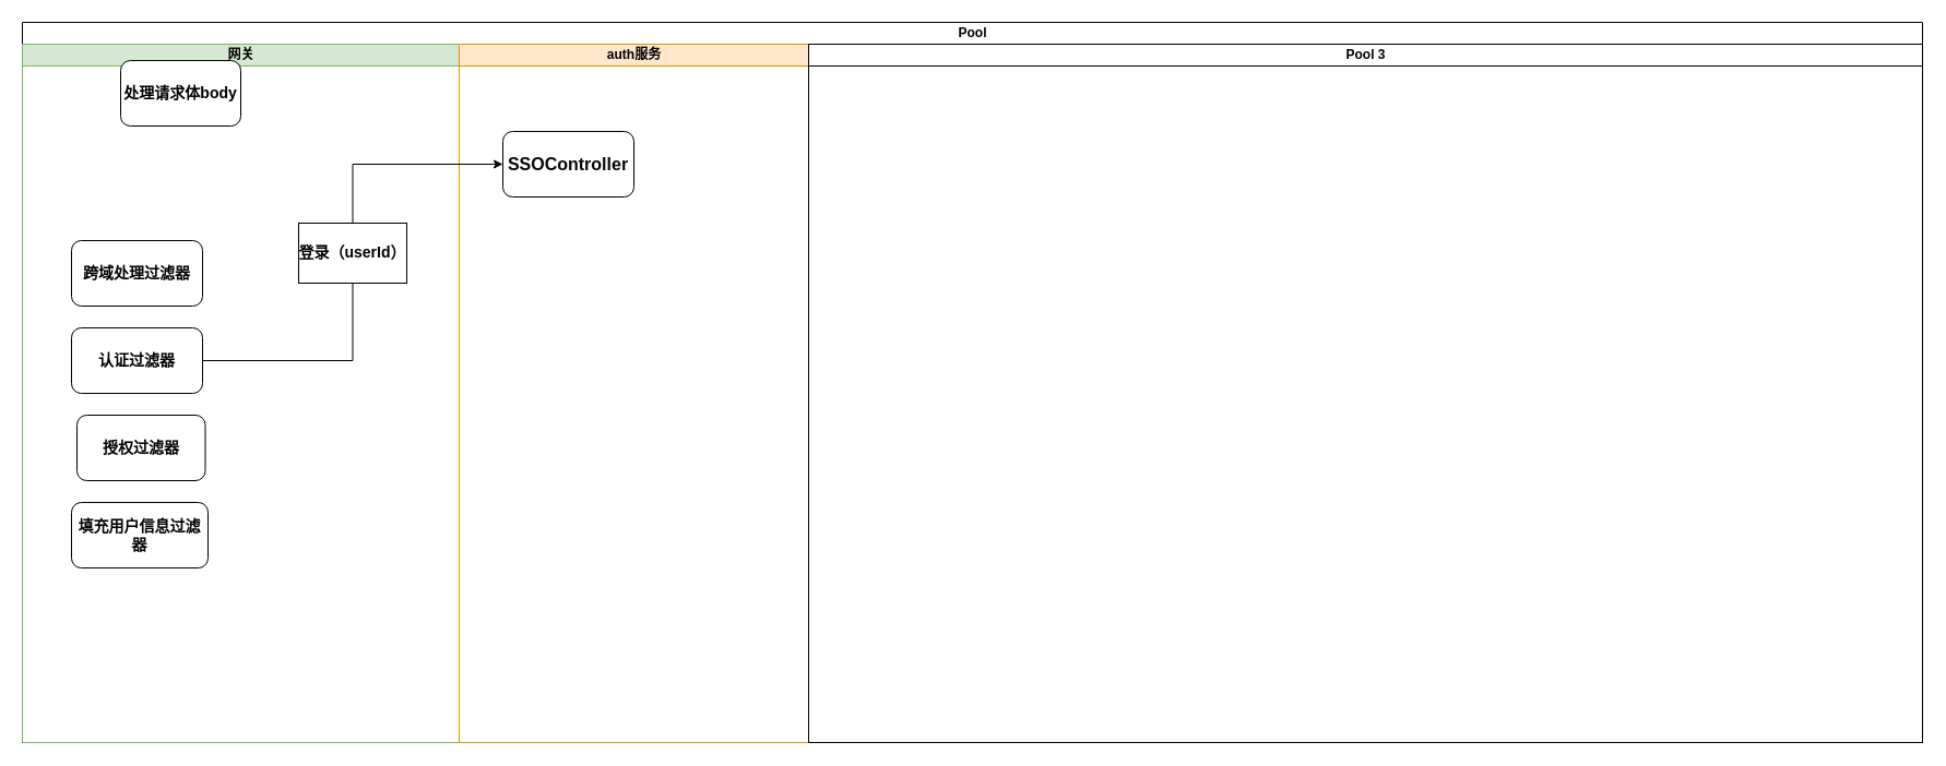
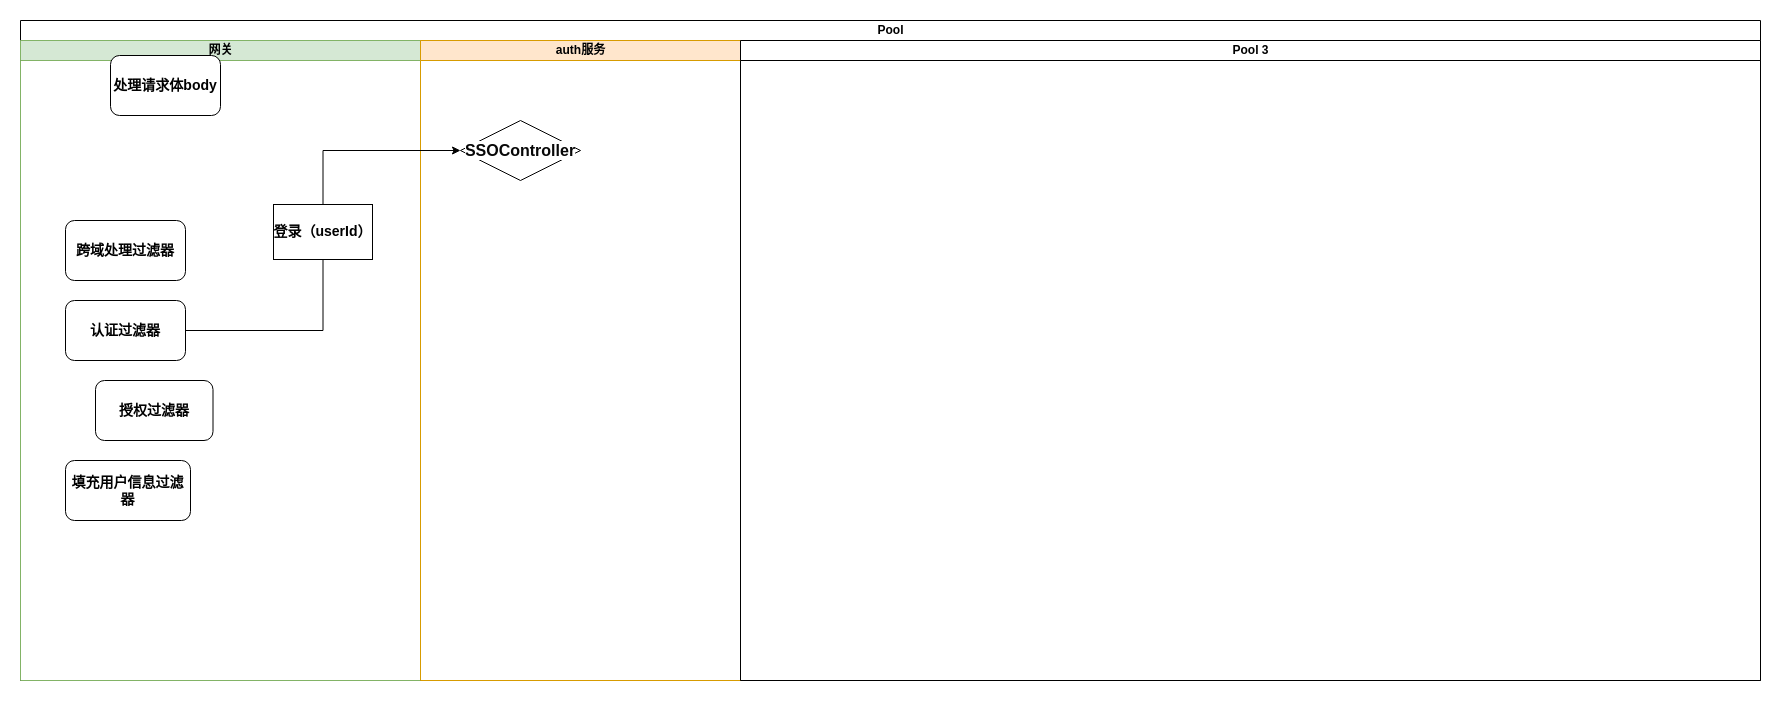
  <mxCell id="0" />
  <mxCell id="1" parent="0" />
  <mxCell id="2" value="Pool" style="swimlane;childLayout=stackLayout;resizeParent=1;resizeParentMax=0;startSize=20;html=1;" vertex="1" parent="1"><mxGeometry x="20" y="20" width="1740" height="660" as="geometry" /></mxCell>
  <mxCell id="3" value="网关" style="swimlane;startSize=20;html=1;fillColor=#d5e8d4;strokeColor=#82b366;" vertex="1" parent="2"><mxGeometry y="20" width="400" height="640" as="geometry" /></mxCell>
  <mxCell id="4" value="&lt;h3&gt;处理请求体body&lt;/h3&gt;" style="rounded=1;whiteSpace=wrap;html=1;" vertex="1" parent="3"><mxGeometry x="90" y="15" width="110" height="60" as="geometry" /></mxCell>
  <mxCell id="5" value="&lt;h3&gt;填充用户信息过滤器&lt;/h3&gt;" style="rounded=1;whiteSpace=wrap;html=1;" vertex="1" parent="3"><mxGeometry x="45" y="420" width="125" height="60" as="geometry" /></mxCell>
  <mxCell id="6" value="&lt;h3&gt;认证过滤器&lt;/h3&gt;" style="rounded=1;whiteSpace=wrap;html=1;" vertex="1" parent="3"><mxGeometry x="45" y="260" width="120" height="60" as="geometry" /></mxCell>
- <mxCell id="7" value="&lt;h3&gt;授权过滤器&lt;/h3&gt;" style="rounded=1;whiteSpace=wrap;html=1;" vertex="1" parent="3"><mxGeometry x="50" y="340" width="117.5" height="60" as="geometry" /></mxCell>
+ <mxCell id="7" value="&lt;h3&gt;授权过滤器&lt;/h3&gt;" style="rounded=1;whiteSpace=wrap;html=1;" vertex="1" parent="3"><mxGeometry x="75" y="340" width="117.5" height="60" as="geometry" /></mxCell>
  <mxCell id="8" value="&lt;h3&gt;跨域处理过滤器&lt;/h3&gt;" style="rounded=1;whiteSpace=wrap;html=1;" vertex="1" parent="3"><mxGeometry x="45" y="180" width="120" height="60" as="geometry" /></mxCell>
  <mxCell id="9" value="auth服务" style="swimlane;startSize=20;html=1;fillColor=#ffe6cc;strokeColor=#d79b00;" vertex="1" parent="2"><mxGeometry x="400" y="20" width="320" height="640" as="geometry" /></mxCell>
- <mxCell id="10" value="&lt;div style=&quot;text-align: center;&quot;&gt;&lt;h6 style=&quot;background-color: rgb(255, 255, 255); color: rgb(8, 8, 8); font-size: 12pt;&quot;&gt;&lt;font face=&quot;Helvetica&quot;&gt;SSOController&lt;/font&gt;&lt;/h6&gt;&lt;/div&gt;" style="rounded=1;whiteSpace=wrap;html=1;" vertex="1" parent="9"><mxGeometry x="40" y="80" width="120" height="60" as="geometry" /></mxCell>
+ <mxCell id="10" value="&lt;div style=&quot;text-align: center;&quot;&gt;&lt;h6 style=&quot;background-color: rgb(255, 255, 255); color: rgb(8, 8, 8); font-size: 12pt;&quot;&gt;&lt;font face=&quot;Helvetica&quot;&gt;SSOController&lt;/font&gt;&lt;/h6&gt;&lt;/div&gt;" style="rhombus;whiteSpace=wrap;html=1;" vertex="1" parent="9"><mxGeometry x="40" y="80" width="120" height="60" as="geometry" /></mxCell>
  <mxCell id="11" value="Pool 3" style="swimlane;startSize=20;html=1;" vertex="1" parent="2"><mxGeometry x="720" y="20" width="1020" height="640" as="geometry" /></mxCell>
  <mxCell id="12" style="edgeStyle=orthogonalEdgeStyle;rounded=0;orthogonalLoop=1;jettySize=auto;html=1;exitX=1;exitY=0.5;exitDx=0;exitDy=0;entryX=0;entryY=0.5;entryDx=0;entryDy=0;" edge="1" parent="2" source="6" target="10"><mxGeometry relative="1" as="geometry" /></mxCell>
  <mxCell id="13" value="&lt;h4 style=&quot;font-size: 14px;&quot;&gt;登录（userId）&lt;/h4&gt;" style="edgeLabel;html=1;align=center;verticalAlign=middle;resizable=0;points=[];fontSize=14;labelPosition=left;verticalLabelPosition=middle;labelBorderColor=default;" vertex="1" connectable="0" parent="12"><mxGeometry x="0.04" y="1" relative="1" as="geometry"><mxPoint as="offset" /></mxGeometry></mxCell>
